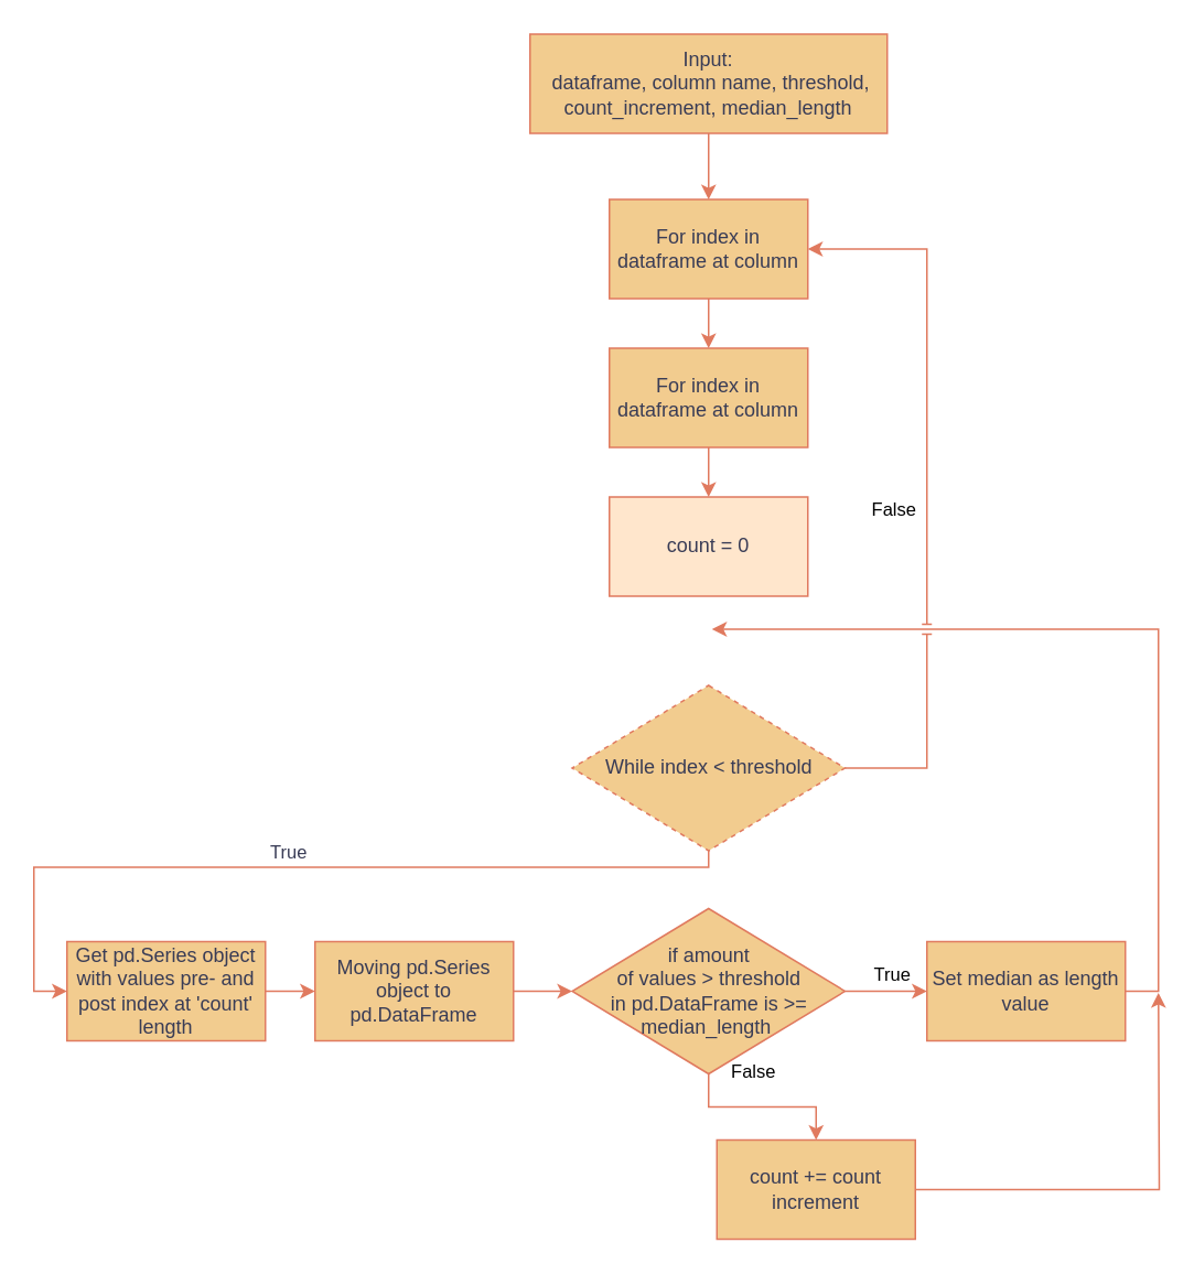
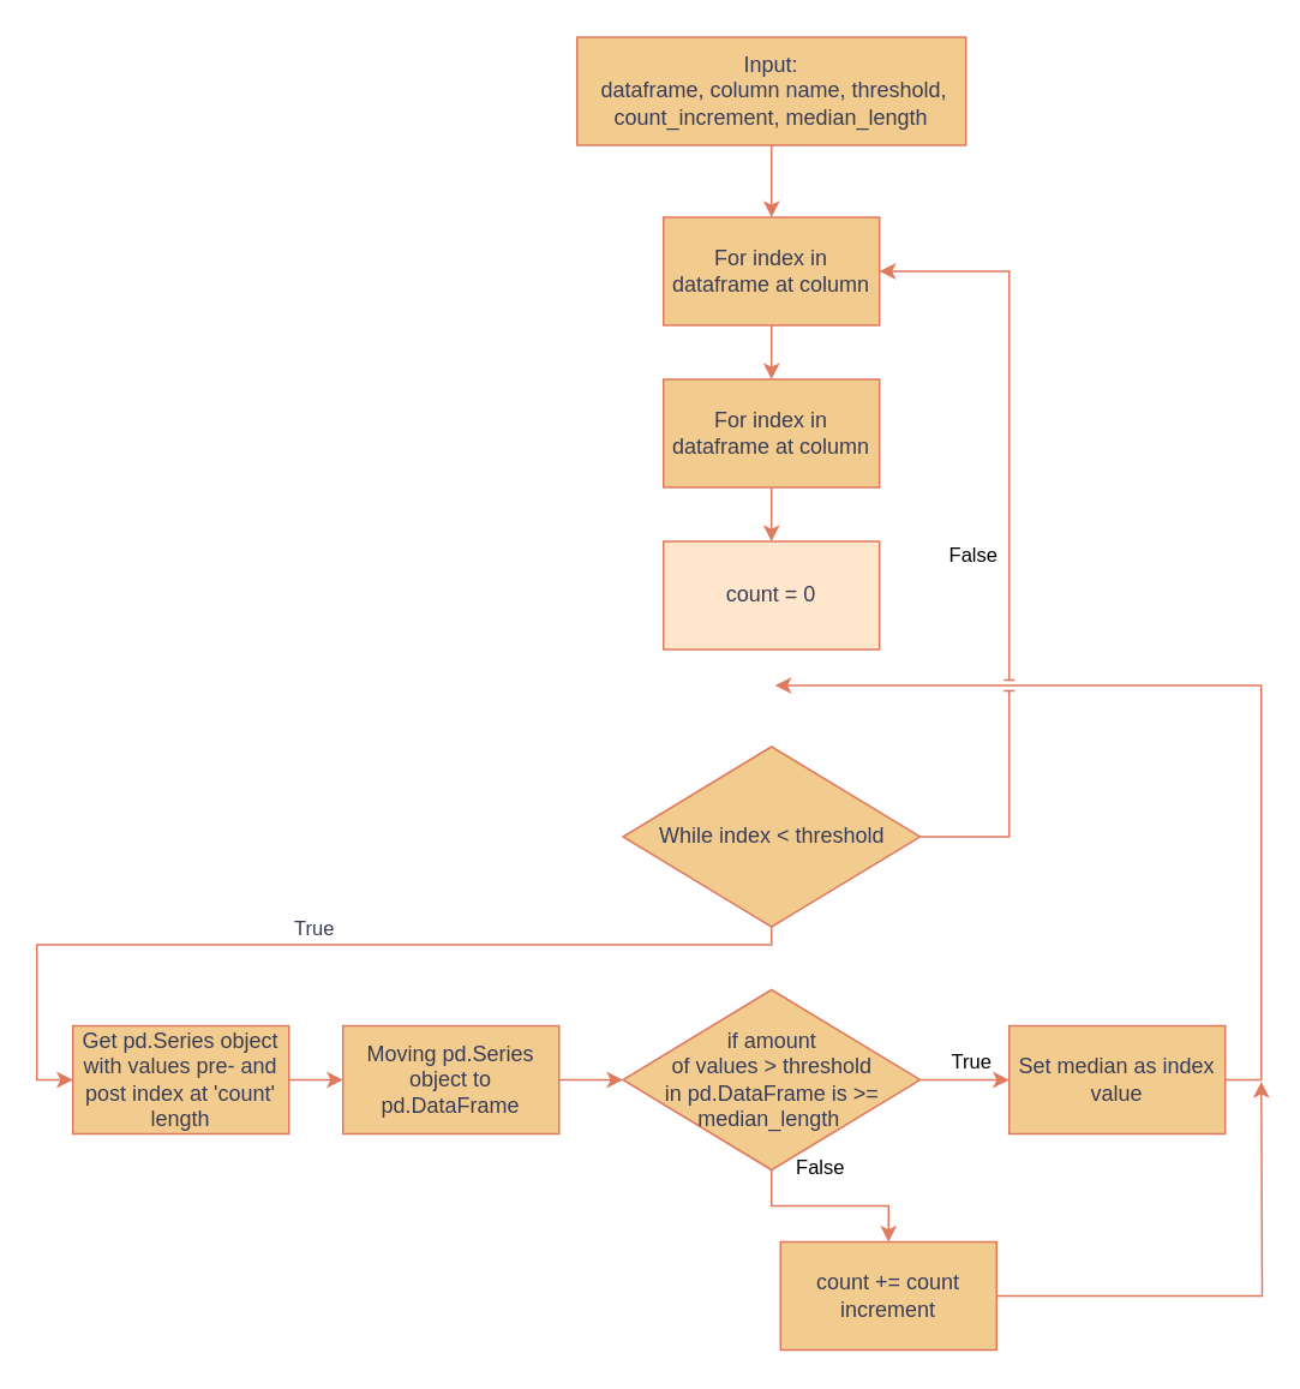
  <mxCell id="0" />
  <mxCell id="1" parent="0" />
  <mxCell id="2" style="edgeStyle=orthogonalEdgeStyle;rounded=0;orthogonalLoop=1;jettySize=auto;html=1;entryX=0.5;entryY=0;entryDx=0;entryDy=0;labelBackgroundColor=none;strokeColor=#E07A5F;fontColor=default;" edge="1" parent="1" source="3" target="5"><mxGeometry relative="1" as="geometry" /></mxCell>
  <mxCell id="3" value="Input:&lt;br&gt;&amp;nbsp;dataframe, column name, threshold, count_increment, median_length" style="rounded=0;whiteSpace=wrap;html=1;labelBackgroundColor=none;fillColor=#F2CC8F;strokeColor=#E07A5F;fontColor=#393C56;" vertex="1" parent="1"><mxGeometry x="320" y="20" width="216" height="60" as="geometry" /></mxCell>
  <mxCell id="4" style="edgeStyle=orthogonalEdgeStyle;rounded=0;orthogonalLoop=1;jettySize=auto;html=1;entryX=0.5;entryY=0;entryDx=0;entryDy=0;labelBackgroundColor=none;strokeColor=#E07A5F;fontColor=default;" edge="1" parent="1" source="5" target="7"><mxGeometry relative="1" as="geometry" /></mxCell>
  <mxCell id="5" value="For index in dataframe at column" style="rounded=0;whiteSpace=wrap;html=1;labelBackgroundColor=none;fillColor=#F2CC8F;strokeColor=#E07A5F;fontColor=#393C56;" vertex="1" parent="1"><mxGeometry x="368" y="120" width="120" height="60" as="geometry" /></mxCell>
  <mxCell id="6" style="edgeStyle=orthogonalEdgeStyle;rounded=0;orthogonalLoop=1;jettySize=auto;html=1;labelBackgroundColor=none;strokeColor=#E07A5F;fontColor=default;" edge="1" parent="1" source="7" target="10"><mxGeometry relative="1" as="geometry" /></mxCell>
  <mxCell id="7" value="For index in dataframe at column" style="rounded=0;whiteSpace=wrap;html=1;labelBackgroundColor=none;fillColor=#F2CC8F;strokeColor=#E07A5F;fontColor=#393C56;" vertex="1" parent="1"><mxGeometry x="368" y="210" width="120" height="60" as="geometry" /></mxCell>
  <mxCell id="8" style="edgeStyle=orthogonalEdgeStyle;rounded=0;orthogonalLoop=1;jettySize=auto;html=1;entryX=0;entryY=0.5;entryDx=0;entryDy=0;labelBackgroundColor=none;strokeColor=#E07A5F;fontColor=default;" edge="1" parent="1" source="9" target="12"><mxGeometry relative="1" as="geometry" /></mxCell>
  <mxCell id="9" value="Get pd.Series object with values pre- and post index at 'count' length" style="rounded=0;whiteSpace=wrap;html=1;labelBackgroundColor=none;fillColor=#F2CC8F;strokeColor=#E07A5F;fontColor=#393C56;" vertex="1" parent="1"><mxGeometry x="40" y="569" width="120" height="60" as="geometry" /></mxCell>
  <mxCell id="10" value="count = 0" style="rounded=0;whiteSpace=wrap;html=1;labelBackgroundColor=none;fillColor=#ffe6cc;strokeColor=#E07A5F;fontColor=#393C56;" vertex="1" parent="1"><mxGeometry x="368" y="300" width="120" height="60" as="geometry" /></mxCell>
  <mxCell id="11" style="edgeStyle=orthogonalEdgeStyle;rounded=0;orthogonalLoop=1;jettySize=auto;html=1;entryX=0;entryY=0.5;entryDx=0;entryDy=0;labelBackgroundColor=none;strokeColor=#E07A5F;fontColor=default;" edge="1" parent="1" source="12" target="15"><mxGeometry relative="1" as="geometry" /></mxCell>
  <mxCell id="12" value="Moving pd.Series object to pd.DataFrame" style="rounded=0;whiteSpace=wrap;html=1;labelBackgroundColor=none;fillColor=#F2CC8F;strokeColor=#E07A5F;fontColor=#393C56;" vertex="1" parent="1"><mxGeometry x="190" y="569" width="120" height="60" as="geometry" /></mxCell>
  <mxCell id="13" value="False" style="edgeStyle=orthogonalEdgeStyle;rounded=0;orthogonalLoop=1;jettySize=auto;html=1;entryX=0.5;entryY=0;entryDx=0;entryDy=0;labelBackgroundColor=none;strokeColor=#E07A5F;fontColor=default;" edge="1" parent="1" source="15" target="19"><mxGeometry x="-0.1" y="21" relative="1" as="geometry"><mxPoint as="offset" /></mxGeometry></mxCell>
  <mxCell id="14" value="True" style="edgeStyle=orthogonalEdgeStyle;rounded=0;orthogonalLoop=1;jettySize=auto;html=1;entryX=0;entryY=0.5;entryDx=0;entryDy=0;labelBackgroundColor=none;strokeColor=#E07A5F;fontColor=default;" edge="1" parent="1" source="15" target="17"><mxGeometry x="0.111" y="10" relative="1" as="geometry"><mxPoint x="1" as="offset" /></mxGeometry></mxCell>
  <mxCell id="15" value="if amount &lt;br&gt;of values &amp;gt; threshold &lt;br&gt;in pd.DataFrame is &amp;gt;= median_length&amp;nbsp;" style="rhombus;whiteSpace=wrap;html=1;labelBackgroundColor=none;fillColor=#F2CC8F;strokeColor=#E07A5F;fontColor=#393C56;" vertex="1" parent="1"><mxGeometry x="345.5" y="549" width="165" height="100" as="geometry" /></mxCell>
  <mxCell id="16" style="edgeStyle=orthogonalEdgeStyle;rounded=0;orthogonalLoop=1;jettySize=auto;html=1;jumpStyle=arc;labelBackgroundColor=none;strokeColor=#E07A5F;fontColor=default;" edge="1" parent="1" source="17"><mxGeometry relative="1" as="geometry"><mxPoint x="430" y="380" as="targetPoint" /><Array as="points"><mxPoint x="700" y="599" /><mxPoint x="700" y="380" /></Array></mxGeometry></mxCell>
- <mxCell id="17" value="Set median as length value" style="rounded=0;whiteSpace=wrap;html=1;labelBackgroundColor=none;fillColor=#F2CC8F;strokeColor=#E07A5F;fontColor=#393C56;" vertex="1" parent="1"><mxGeometry x="560" y="569" width="120" height="60" as="geometry" /></mxCell>
+ <mxCell id="17" value="Set median as index value" style="rounded=0;whiteSpace=wrap;html=1;labelBackgroundColor=none;fillColor=#F2CC8F;strokeColor=#E07A5F;fontColor=#393C56;" vertex="1" parent="1"><mxGeometry x="560" y="569" width="120" height="60" as="geometry" /></mxCell>
  <mxCell id="18" style="edgeStyle=orthogonalEdgeStyle;rounded=0;orthogonalLoop=1;jettySize=auto;html=1;labelBackgroundColor=none;strokeColor=#E07A5F;fontColor=default;" edge="1" parent="1" source="19"><mxGeometry relative="1" as="geometry"><mxPoint x="700" y="600" as="targetPoint" /></mxGeometry></mxCell>
  <mxCell id="19" value="count += count increment" style="rounded=0;whiteSpace=wrap;html=1;labelBackgroundColor=none;fillColor=#F2CC8F;strokeColor=#E07A5F;fontColor=#393C56;" vertex="1" parent="1"><mxGeometry x="433" y="689" width="120" height="60" as="geometry" /></mxCell>
  <mxCell id="20" style="edgeStyle=orthogonalEdgeStyle;rounded=0;orthogonalLoop=1;jettySize=auto;html=1;entryX=0;entryY=0.5;entryDx=0;entryDy=0;labelBackgroundColor=none;strokeColor=#E07A5F;fontColor=default;" edge="1" parent="1" source="23" target="9"><mxGeometry relative="1" as="geometry"><Array as="points"><mxPoint x="428" y="524" /><mxPoint x="20" y="524" /><mxPoint x="20" y="599" /></Array></mxGeometry></mxCell>
  <mxCell id="21" value="True" style="edgeLabel;html=1;align=center;verticalAlign=middle;resizable=0;points=[];labelBackgroundColor=none;fontColor=#393C56;" vertex="1" connectable="0" parent="20"><mxGeometry x="0.033" y="-4" relative="1" as="geometry"><mxPoint y="-6" as="offset" /></mxGeometry></mxCell>
  <mxCell id="22" value="False" style="edgeStyle=orthogonalEdgeStyle;rounded=0;orthogonalLoop=1;jettySize=auto;html=1;entryX=1;entryY=0.5;entryDx=0;entryDy=0;jumpStyle=line;labelBackgroundColor=none;strokeColor=#E07A5F;fontColor=default;" edge="1" parent="1" source="23" target="5"><mxGeometry x="-0.053" y="20" relative="1" as="geometry"><Array as="points"><mxPoint x="560" y="464" /><mxPoint x="560" y="150" /></Array><mxPoint as="offset" /></mxGeometry></mxCell>
- <mxCell id="23" value="While index &amp;lt; threshold" style="rhombus;whiteSpace=wrap;html=1;labelBackgroundColor=none;fillColor=#F2CC8F;strokeColor=#E07A5F;fontColor=#393C56;dashed=1;" vertex="1" parent="1"><mxGeometry x="345.5" y="414" width="165" height="100" as="geometry" /></mxCell>
+ <mxCell id="23" value="While index &amp;lt; threshold" style="rhombus;whiteSpace=wrap;html=1;labelBackgroundColor=none;fillColor=#F2CC8F;strokeColor=#E07A5F;fontColor=#393C56;" vertex="1" parent="1"><mxGeometry x="345.5" y="414" width="165" height="100" as="geometry" /></mxCell>
